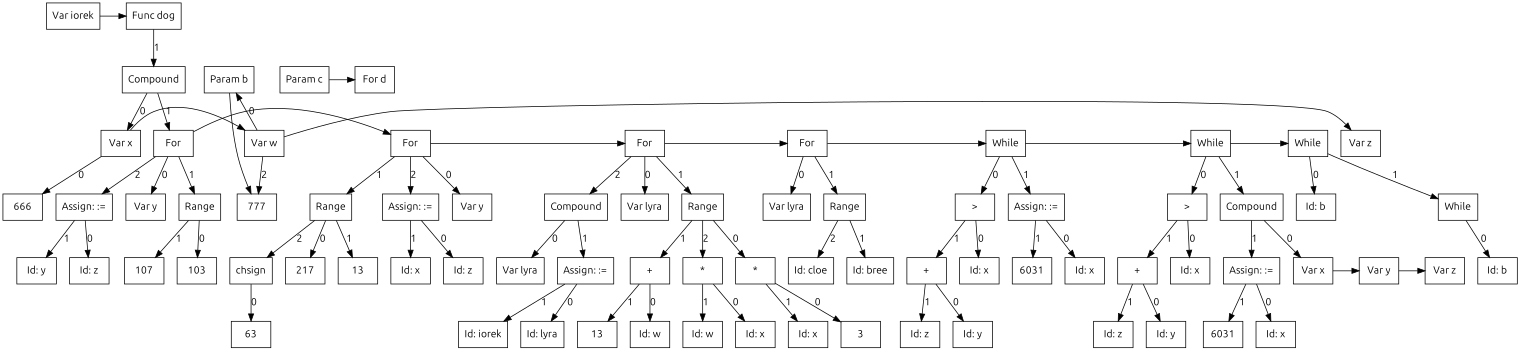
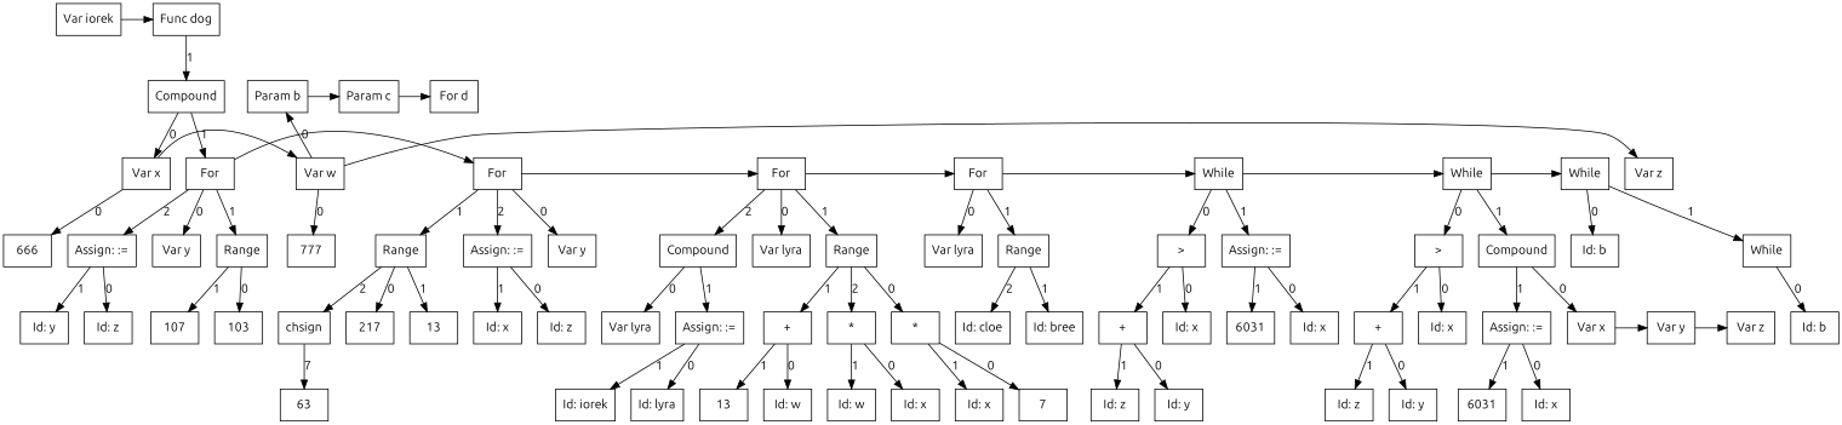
  digraph {
    fontname=Ubuntu
    node [fontname=Ubuntu shape=box]
    edge [fontname=Ubuntu]
    n1 [label="Var iorek"]
    n2 [label="Func dog"]
    n3 [label="Param b"]
    n4 [label=Compound]
    n5 [label="Param c"]
    n6 [label="For d"]
    n7 [label="Var x"]
    n8 [label=For]
    n9 [label=666]
    n10 [label="Id: z"]
    n11 [label="Id: y"]
    n12 [label="Var w"]
    n13 [label="Var z"]
    n14 [label=777]
    n15 [label="Var y"]
    n16 [label=Range]
    n17 [label="Assign: :="]
    n18 [label=103]
    n19 [label=107]
    n20 [label="Assign: :="]
    n21 [label="Id: z"]
    n22 [label="Id: x"]
    n23 [label=For]
    n24 [label=For]
    n25 [label=For]
    n26 [label=While]
    n27 [label=While]
    n28 [label=While]
    n29 [label="Var y"]
    n30 [label=Range]
    n31 [label=217]
    n32 [label=13]
    n33 [label=chsign]
    n34 [label=63]
    n35 [label="Var lyra"]
    n36 [label=Range]
    n37 [label=Compound]
    n38 [label="*"]
    n39 [label="+"]
    n40 [label="*"]
-   n41 [label=3]
+   n41 [label=7]
    n42 [label="Id: x"]
    n43 [label="Id: w"]
    n44 [label=13]
    n45 [label="Id: x"]
    n46 [label="Id: w"]
    n47 [label="Var lyra"]
    n48 [label="Assign: :="]
    n49 [label="Id: lyra"]
    n50 [label="Id: iorek"]
    n51 [label="Var lyra"]
    n52 [label=Range]
    n53 [label="Id: bree"]
    n54 [label="Id: cloe"]
    n55 [label=">"]
    n56 [label="Assign: :="]
    n57 [label="Id: x"]
    n58 [label="+"]
    n59 [label="Id: y"]
    n60 [label="Id: z"]
    n61 [label="Id: x"]
    n62 [label=6031]
    n63 [label=">"]
    n64 [label=Compound]
    n65 [label="Id: x"]
    n66 [label="+"]
    n67 [label="Id: y"]
    n68 [label="Id: z"]
    n69 [label="Var x"]
    n70 [label="Assign: :="]
    n71 [label="Var y"]
    n72 [label="Var z"]
    n73 [label="Id: x"]
    n74 [label=6031]
    n75 [label="Id: b"]
    n76 [label=While]
    n77 [label="Id: b"]
    subgraph sub_1 {
      rankdir=LR
      n1
      n2
    }
    subgraph sub_2 {
      rank=same
      rankdir=LR
      n1
      n2
    }
    subgraph sub_3 {
      ordering=out
      rank=same
      rankdir=LR
      n3
      n4
    }
    subgraph sub_4 {
      rankdir=TB
      n2
      n3
      n4
    }
    subgraph sub_5 {
      rank=same
      rankdir=LR
      n3
      n5
      n6
    }
    subgraph sub_6 {
      rankdir=LR
      n3
      n5
      n6
    }
    subgraph sub_7 {
      ordering=out
      rank=same
      rankdir=LR
      n7
      n8
    }
    subgraph sub_8 {
      rankdir=TB
      n4
      n7
      n8
    }
    subgraph sub_9 {
      ordering=out
      rank=same
      rankdir=LR
      n9
    }
    subgraph sub_10 {
      rankdir=TB
      n7
      n9
    }
    subgraph sub_11 {
      ordering=out
      rank=same
      rankdir=LR
      n10
      n11
    }
    subgraph sub_12 {
      rank=same
      rankdir=LR
      n7
      n12
      n13
    }
    subgraph sub_13 {
      rankdir=LR
      n7
      n12
      n13
    }
    subgraph sub_14 {
      ordering=out
      rank=same
      rankdir=LR
      n14
    }
    subgraph sub_15 {
      rankdir=TB
      n12
      n14
    }
    subgraph sub_16 {
      ordering=out
      rank=same
      rankdir=LR
      n15
      n16
      n17
    }
    subgraph sub_17 {
      rankdir=TB
      n8
      n15
      n16
      n17
    }
    subgraph sub_18 {
      ordering=out
      rank=same
      rankdir=LR
      n18
      n19
    }
    subgraph sub_19 {
      rankdir=TB
      n16
      n18
      n19
    }
    subgraph sub_20 {
      rankdir=TB
      n10
      n11
      n17
    }
    subgraph sub_21 {
      rankdir=TB
      n20
      n21
      n22
    }
    subgraph sub_22 {
      rank=same
      rankdir=LR
      n8
      n23
      n24
      n25
      n26
      n27
      n28
    }
    subgraph sub_23 {
      rankdir=LR
      n8
      n23
      n24
      n25
      n26
      n27
      n28
    }
    subgraph sub_24 {
      ordering=out
      rank=same
      rankdir=LR
      n20
      n29
      n30
    }
    subgraph sub_25 {
      rankdir=TB
      n20
      n23
      n29
      n30
    }
    subgraph sub_26 {
      ordering=out
      rank=same
      rankdir=LR
      n31
      n32
      n33
    }
    subgraph sub_27 {
      rankdir=TB
      n30
      n31
      n32
      n33
    }
    subgraph sub_28 {
      ordering=out
      rank=same
      rankdir=LR
      n34
    }
    subgraph sub_29 {
      rankdir=TB
      n33
      n34
    }
    subgraph sub_30 {
      ordering=out
      rank=same
      rankdir=LR
      n21
      n22
    }
    subgraph sub_31 {
      ordering=out
      rank=same
      rankdir=LR
      n35
      n36
      n37
    }
    subgraph sub_32 {
      rankdir=TB
      n24
      n35
      n36
      n37
    }
    subgraph sub_33 {
      ordering=out
      rank=same
      rankdir=LR
      n38
      n39
      n40
    }
    subgraph sub_34 {
      rankdir=TB
      n36
      n38
      n39
      n40
    }
    subgraph sub_35 {
      ordering=out
      rank=same
      rankdir=LR
      n41
      n42
    }
    subgraph sub_36 {
      rankdir=TB
      n38
      n41
      n42
    }
    subgraph sub_37 {
      ordering=out
      rank=same
      rankdir=LR
      n43
      n44
    }
    subgraph sub_38 {
      rankdir=TB
      n39
      n43
      n44
    }
    subgraph sub_39 {
      ordering=out
      rank=same
      rankdir=LR
      n45
      n46
    }
    subgraph sub_40 {
      rankdir=TB
      n40
      n45
      n46
    }
    subgraph sub_41 {
      ordering=out
      rank=same
      rankdir=LR
      n47
      n48
    }
    subgraph sub_42 {
      rankdir=TB
      n37
      n47
      n48
    }
    subgraph sub_43 {
      ordering=out
      rank=same
      rankdir=LR
      n49
      n50
    }
    subgraph sub_44 {
      rankdir=TB
      n48
      n49
      n50
    }
    subgraph sub_45 {
      ordering=out
      rank=same
      rankdir=LR
      n51
      n52
    }
    subgraph sub_46 {
      rankdir=TB
      n25
      n51
      n52
    }
    subgraph sub_47 {
      ordering=out
      rank=same
      rankdir=LR
      n53
      n54
    }
    subgraph sub_48 {
      rankdir=TB
      n52
      n53
      n54
    }
    subgraph sub_49 {
      ordering=out
      rank=same
      rankdir=LR
      n55
      n56
    }
    subgraph sub_50 {
      rankdir=TB
      n26
      n55
      n56
    }
    subgraph sub_51 {
      ordering=out
      rank=same
      rankdir=LR
      n57
      n58
    }
    subgraph sub_52 {
      rankdir=TB
      n55
      n57
      n58
    }
    subgraph sub_53 {
      ordering=out
      rank=same
      rankdir=LR
      n59
      n60
    }
    subgraph sub_54 {
      rankdir=TB
      n58
      n59
      n60
    }
    subgraph sub_55 {
      ordering=out
      rank=same
      rankdir=LR
      n61
      n62
    }
    subgraph sub_56 {
      rankdir=TB
      n56
      n61
      n62
    }
    subgraph sub_57 {
      ordering=out
      rank=same
      rankdir=LR
      n63
      n64
    }
    subgraph sub_58 {
      rankdir=TB
      n27
      n63
      n64
    }
    subgraph sub_59 {
      ordering=out
      rank=same
      rankdir=LR
      n65
      n66
    }
    subgraph sub_60 {
      rankdir=TB
      n63
      n65
      n66
    }
    subgraph sub_61 {
      ordering=out
      rank=same
      rankdir=LR
      n67
      n68
    }
    subgraph sub_62 {
      rankdir=TB
      n66
      n67
      n68
    }
    subgraph sub_63 {
      ordering=out
      rank=same
      rankdir=LR
      n69
      n70
    }
    subgraph sub_64 {
      rankdir=TB
      n64
      n69
      n70
    }
    subgraph sub_65 {
      rank=same
      rankdir=LR
      n69
      n71
      n72
    }
    subgraph sub_66 {
      rankdir=LR
      n69
      n71
      n72
    }
    subgraph sub_67 {
      ordering=out
      rank=same
      rankdir=LR
      n73
      n74
    }
    subgraph sub_68 {
      rankdir=TB
      n70
      n73
      n74
    }
    subgraph sub_69 {
      ordering=out
      rank=same
      rankdir=LR
      n75
      n76
    }
    subgraph sub_70 {
      rankdir=TB
      n28
      n75
      n76
    }
    subgraph sub_71 {
      ordering=out
      rank=same
      rankdir=LR
      n77
    }
    subgraph sub_72 {
      rankdir=TB
      n76
      n77
    }
    n1 -> n2
    n2 -> n4 [label=1]
-   n3 -> n14
+   n3 -> n5
    n4 -> n7 [label=0]
    n4 -> n8 [label=1]
    n5 -> n6
    n7 -> n9 [label=0]
    n7 -> n12
    n8 -> n15 [label=0]
    n8 -> n16 [label=1]
    n8 -> n17 [label=2]
    n8 -> n23
    n12 -> n3 [label=0]
    n12 -> n13
-   n12 -> n14 [label=2]
+   n12 -> n14 [label=0]
    n16 -> n18 [label=0]
    n16 -> n19 [label=1]
    n17 -> n10 [label=0]
    n17 -> n11 [label=1]
    n20 -> n21 [label=0]
    n20 -> n22 [label=1]
    n23 -> n20 [label=2]
    n23 -> n24
    n23 -> n29 [label=0]
    n23 -> n30 [label=1]
    n24 -> n25
    n24 -> n35 [label=0]
    n24 -> n36 [label=1]
    n24 -> n37 [label=2]
    n25 -> n26
    n25 -> n51 [label=0]
    n25 -> n52 [label=1]
    n26 -> n27
    n26 -> n55 [label=0]
    n26 -> n56 [label=1]
    n27 -> n28
    n27 -> n63 [label=0]
    n27 -> n64 [label=1]
    n28 -> n75 [label=0]
    n28 -> n76 [label=1]
    n30 -> n31 [label=0]
    n30 -> n32 [label=1]
    n30 -> n33 [label=2]
-   n33 -> n34 [label=0]
+   n33 -> n34 [label=7]
    n36 -> n38 [label=0]
    n36 -> n39 [label=1]
    n36 -> n40 [label=2]
    n37 -> n47 [label=0]
    n37 -> n48 [label=1]
    n38 -> n41 [label=0]
    n38 -> n42 [label=1]
    n39 -> n43 [label=0]
    n39 -> n44 [label=1]
    n40 -> n45 [label=0]
    n40 -> n46 [label=1]
    n48 -> n49 [label=0]
    n48 -> n50 [label=1]
    n52 -> n53 [label=1]
    n52 -> n54 [label=2]
    n55 -> n57 [label=0]
    n55 -> n58 [label=1]
    n56 -> n61 [label=0]
    n56 -> n62 [label=1]
    n58 -> n59 [label=0]
    n58 -> n60 [label=1]
    n63 -> n65 [label=0]
    n63 -> n66 [label=1]
    n64 -> n69 [label=0]
    n64 -> n70 [label=1]
    n66 -> n67 [label=0]
    n66 -> n68 [label=1]
    n69 -> n71
    n70 -> n73 [label=0]
    n70 -> n74 [label=1]
    n71 -> n72
    n76 -> n77 [label=0]
  }
